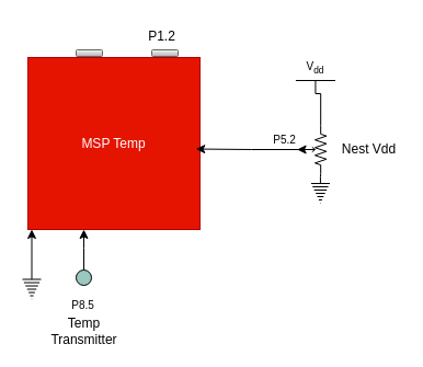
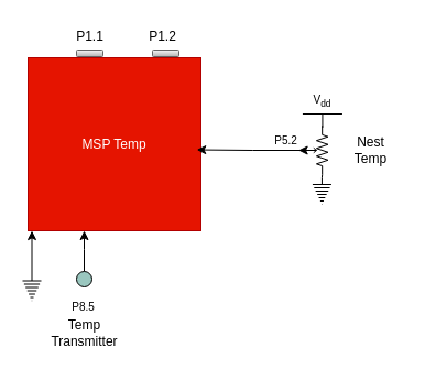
  <mxCell id="0" />
  <mxCell id="1" parent="0" />
  <mxCell id="2" value="MSP Temp" style="whiteSpace=wrap;html=1;aspect=fixed;fillColor=#e51400;fontColor=#ffffff;strokeColor=#B20000;" parent="1" vertex="1"><mxGeometry x="25" y="52" width="157" height="157" as="geometry" /></mxCell>
  <mxCell id="3" value="" style="rounded=1;whiteSpace=wrap;html=1;rotation=0;fillColor=#f5f5f5;strokeColor=#666666;gradientColor=#b3b3b3;" parent="1" vertex="1"><mxGeometry x="138" y="45" width="24" height="6" as="geometry" /></mxCell>
+ <mxCell id="4" value="P1.1" style="text;html=1;align=center;verticalAlign=middle;resizable=0;points=[];autosize=1;strokeColor=none;fillColor=none;" parent="1" vertex="1"><mxGeometry x="57" y="21" width="48" height="24" as="geometry" /></mxCell>
  <mxCell id="5" value="" style="edgeStyle=orthogonalEdgeStyle;rounded=0;orthogonalLoop=1;jettySize=auto;html=1;" parent="1" source="6" target="2" edge="1"><mxGeometry relative="1" as="geometry"><Array as="points"><mxPoint x="36" y="258" /></Array></mxGeometry></mxCell>
  <mxCell id="6" value="" style="pointerEvents=1;verticalLabelPosition=bottom;shadow=0;dashed=0;align=center;html=1;verticalAlign=top;shape=mxgraph.electrical.signal_sources.protective_earth;" parent="1" vertex="1"><mxGeometry x="20" y="248.5" width="17" height="24" as="geometry" /></mxCell>
  <mxCell id="7" value="" style="rounded=1;whiteSpace=wrap;html=1;rotation=0;fillColor=#f5f5f5;strokeColor=#666666;gradientColor=#b3b3b3;" parent="1" vertex="1"><mxGeometry x="69" y="45" width="24" height="6" as="geometry" /></mxCell>
  <mxCell id="8" value="P1.2" style="text;html=1;align=center;verticalAlign=middle;resizable=0;points=[];autosize=1;strokeColor=none;fillColor=none;" parent="1" vertex="1"><mxGeometry x="125" y="20" width="43" height="26" as="geometry" /></mxCell>
  <mxCell id="9" style="edgeStyle=orthogonalEdgeStyle;rounded=0;orthogonalLoop=1;jettySize=auto;html=1;exitX=1;exitY=0.25;exitDx=0;exitDy=0;exitPerimeter=0;entryX=0.5;entryY=0;entryDx=0;entryDy=0;entryPerimeter=0;endArrow=none;endFill=0;" parent="1" source="13" target="14" edge="1"><mxGeometry relative="1" as="geometry" /></mxCell>
  <mxCell id="10" style="edgeStyle=orthogonalEdgeStyle;rounded=0;orthogonalLoop=1;jettySize=auto;html=1;exitX=0.5;exitY=1;exitDx=0;exitDy=0;exitPerimeter=0;entryX=0.988;entryY=0.932;entryDx=0;entryDy=0;entryPerimeter=0;fontSize=10;" parent="1" source="13" edge="1"><mxGeometry relative="1" as="geometry"><mxPoint x="270.57" y="135.46" as="targetPoint" /></mxGeometry></mxCell>
  <mxCell id="11" value="P5.2" style="edgeLabel;html=1;align=center;verticalAlign=middle;resizable=0;points=[];fontSize=10;" parent="10" connectable="0" vertex="1"><mxGeometry x="0.167" y="-1" relative="1" as="geometry"><mxPoint x="-14" y="-9" as="offset" /></mxGeometry></mxCell>
  <mxCell id="12" style="edgeStyle=orthogonalEdgeStyle;rounded=0;orthogonalLoop=1;jettySize=auto;html=1;entryX=0.976;entryY=0.532;entryDx=0;entryDy=0;entryPerimeter=0;" parent="1" source="13" target="2" edge="1"><mxGeometry relative="1" as="geometry" /></mxCell>
  <mxCell id="13" value="" style="pointerEvents=1;verticalLabelPosition=bottom;shadow=0;dashed=0;align=center;html=1;verticalAlign=top;shape=mxgraph.electrical.resistors.potentiometer_2;rotation=90;" parent="1" vertex="1"><mxGeometry x="264.93" y="125.5" width="44" height="21" as="geometry" /></mxCell>
  <mxCell id="14" value="" style="pointerEvents=1;verticalLabelPosition=bottom;shadow=0;dashed=0;align=center;html=1;verticalAlign=top;shape=mxgraph.electrical.signal_sources.protective_earth;" parent="1" vertex="1"><mxGeometry x="283.43" y="161" width="17" height="24" as="geometry" /></mxCell>
  <mxCell id="15" style="edgeStyle=orthogonalEdgeStyle;rounded=0;orthogonalLoop=1;jettySize=auto;html=1;exitX=0.5;exitY=0;exitDx=0;exitDy=0;exitPerimeter=0;entryX=0;entryY=0.25;entryDx=0;entryDy=0;entryPerimeter=0;fontSize=10;endArrow=none;endFill=0;" parent="1" source="16" target="13" edge="1"><mxGeometry relative="1" as="geometry" /></mxCell>
- <mxCell id="16" value="&lt;font style=&quot;font-size: 10px;&quot;&gt;V&lt;sub&gt;dd&lt;/sub&gt;&lt;/font&gt;" style="verticalLabelPosition=top;verticalAlign=bottom;shape=mxgraph.electrical.signal_sources.vdd;shadow=0;dashed=0;align=center;strokeWidth=1;fontSize=24;html=1;flipV=1;" parent="1" vertex="1"><mxGeometry x="269.43" y="73" width="36" height="12" as="geometry" /></mxCell>
+ <mxCell id="16" value="&lt;font style=&quot;font-size: 10px;&quot;&gt;V&lt;sub&gt;dd&lt;/sub&gt;&lt;/font&gt;" style="verticalLabelPosition=top;verticalAlign=bottom;shape=mxgraph.electrical.signal_sources.vdd;shadow=0;dashed=0;align=center;strokeWidth=1;fontSize=24;html=1;flipV=1;" parent="1" vertex="1"><mxGeometry x="274.43" y="103" width="36" height="12" as="geometry" /></mxCell>
  <mxCell id="17" value="" style="edgeStyle=orthogonalEdgeStyle;rounded=0;orthogonalLoop=1;jettySize=auto;html=1;" parent="1" source="18" target="2" edge="1"><mxGeometry relative="1" as="geometry"><Array as="points"><mxPoint x="76" y="226" /><mxPoint x="76" y="226" /></Array></mxGeometry></mxCell>
  <mxCell id="18" value="" style="ellipse;whiteSpace=wrap;html=1;aspect=fixed;fillColor=#9AC7BF;" parent="1" vertex="1"><mxGeometry x="69" y="246" width="14" height="14" as="geometry" /></mxCell>
  <mxCell id="19" value="Temp Transmitter" style="text;html=1;strokeColor=none;fillColor=none;align=center;verticalAlign=middle;whiteSpace=wrap;rounded=0;" parent="1" vertex="1"><mxGeometry x="50.5" y="290" width="51" height="23" as="geometry" /></mxCell>
- <mxCell id="20" value="Nest Vdd" style="text;html=1;strokeColor=none;fillColor=none;align=center;verticalAlign=middle;whiteSpace=wrap;rounded=0;" parent="1" vertex="1"><mxGeometry x="308.93" y="121" width="54.5" height="30" as="geometry" /></mxCell>
+ <mxCell id="20" value="Nest Temp" style="text;html=1;strokeColor=none;fillColor=none;align=center;verticalAlign=middle;whiteSpace=wrap;rounded=0;" parent="1" vertex="1"><mxGeometry x="308.93" y="121" width="54.5" height="30" as="geometry" /></mxCell>
  <mxCell id="21" value="P8.5" style="edgeLabel;html=1;align=center;verticalAlign=middle;resizable=0;points=[];fontSize=10;" parent="1" connectable="0" vertex="1"><mxGeometry x="72.002" y="280.996" as="geometry"><mxPoint x="2" y="-3" as="offset" /></mxGeometry></mxCell>
